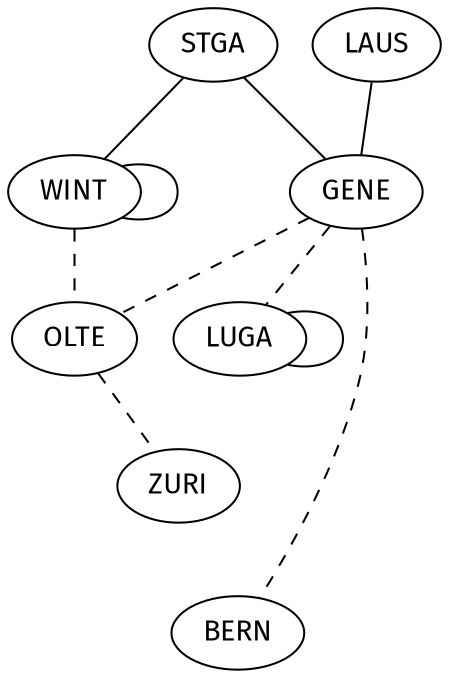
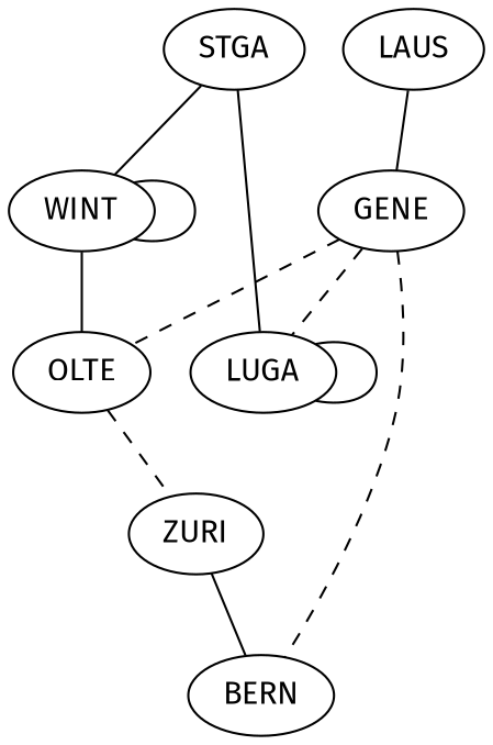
  graph {
    fontname="Fira Sans"
    node [fontname="Fira Sans"]
    edge [fontname="Fira Sans"]
    OLTE
    ZURI
    BERN
    WINT
    STGA
    LUGA
    LAUS
    GENE
    OLTE -- ZURI [style=dashed]
-   WINT -- OLTE [style=dashed]
+   ZURI -- BERN
+   WINT -- OLTE
    WINT -- WINT
    STGA -- WINT [style=solid]
-   STGA -- GENE
+   STGA -- LUGA
    LUGA -- LUGA
    LAUS -- GENE
    GENE -- OLTE [style=dashed]
    GENE -- BERN [style=dashed]
    GENE -- LUGA [style=dashed]
  }
